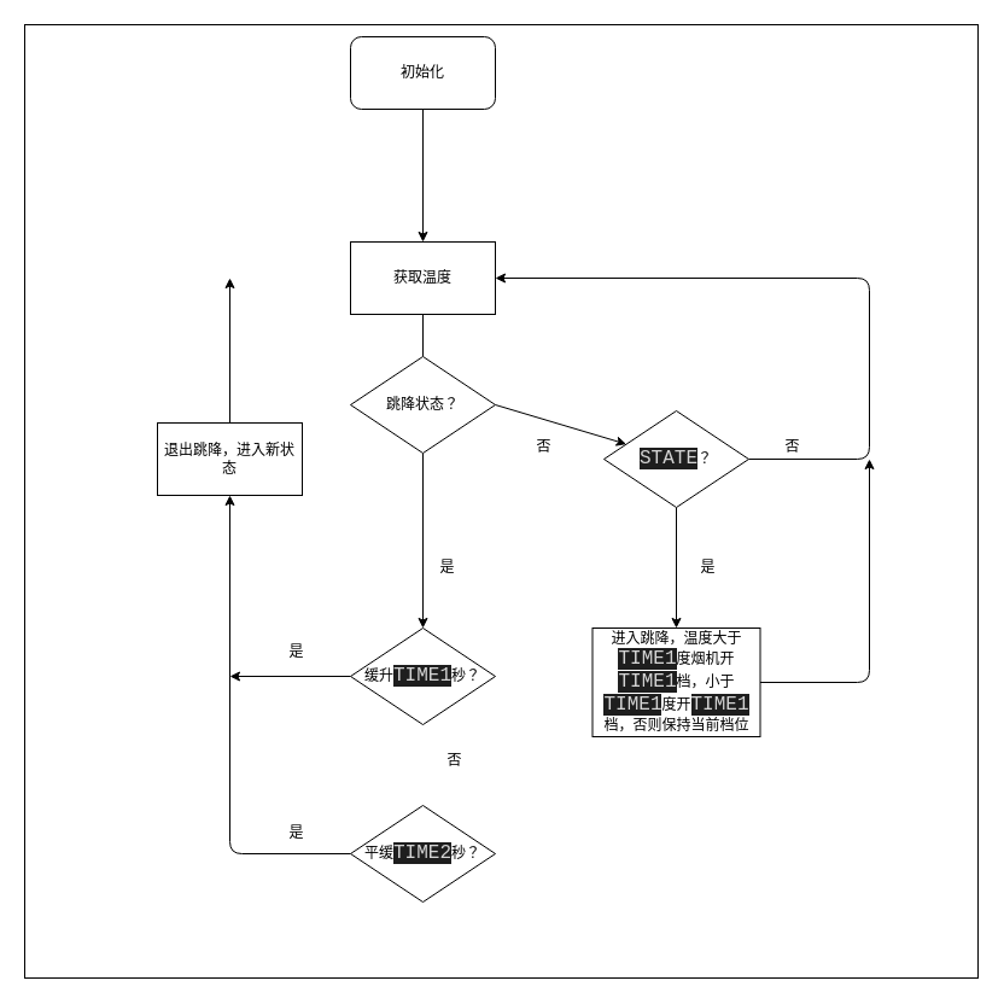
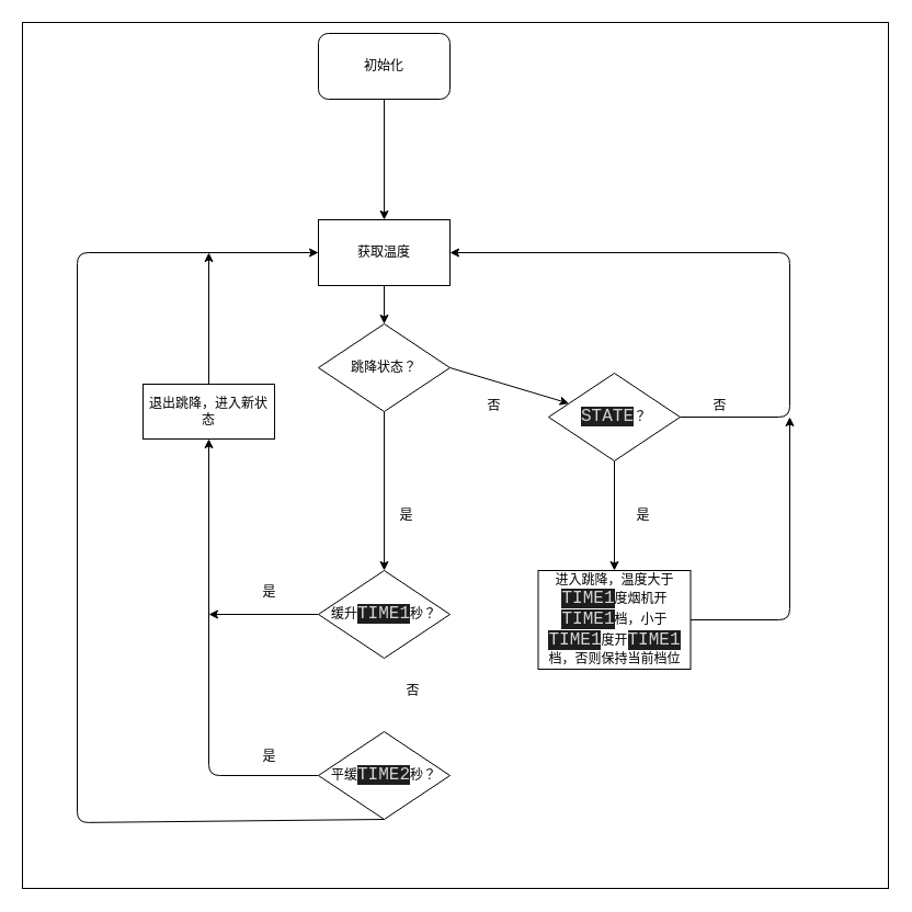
  <mxCell id="0" />
  <mxCell id="1" parent="0" />
  <mxCell id="2" value="" style="rounded=0;whiteSpace=wrap;html=1;" parent="1" vertex="1"><mxGeometry x="20" y="20" width="790" height="790" as="geometry" /></mxCell>
  <mxCell id="3" style="edgeStyle=none;html=1;exitX=0.5;exitY=1;exitDx=0;exitDy=0;" parent="1" source="4" target="6" edge="1"><mxGeometry relative="1" as="geometry" /></mxCell>
  <mxCell id="4" value="初始化" style="rounded=1;whiteSpace=wrap;html=1;" parent="1" vertex="1"><mxGeometry x="290" y="30" width="120" height="60" as="geometry" /></mxCell>
- <mxCell id="5" style="edgeStyle=none;html=1;exitX=0.5;exitY=1;exitDx=0;exitDy=0;endArrow=none;" parent="1" source="6" target="14" edge="1"><mxGeometry relative="1" as="geometry" /></mxCell>
+ <mxCell id="5" style="edgeStyle=none;html=1;exitX=0.5;exitY=1;exitDx=0;exitDy=0;" parent="1" source="6" target="14" edge="1"><mxGeometry relative="1" as="geometry" /></mxCell>
  <mxCell id="6" value="获取温度" style="rounded=0;whiteSpace=wrap;html=1;" parent="1" vertex="1"><mxGeometry x="290" y="200" width="120" height="60" as="geometry" /></mxCell>
  <mxCell id="7" style="edgeStyle=none;html=1;exitX=1;exitY=0.5;exitDx=0;exitDy=0;entryX=1;entryY=0.5;entryDx=0;entryDy=0;" parent="1" source="9" target="6" edge="1"><mxGeometry relative="1" as="geometry"><Array as="points"><mxPoint x="720" y="380" /><mxPoint x="720" y="230" /></Array></mxGeometry></mxCell>
  <mxCell id="8" style="edgeStyle=none;html=1;exitX=0.5;exitY=1;exitDx=0;exitDy=0;entryX=0.5;entryY=0;entryDx=0;entryDy=0;" parent="1" source="9" target="11" edge="1"><mxGeometry relative="1" as="geometry"><mxPoint x="560" y="460" as="targetPoint" /></mxGeometry></mxCell>
  <mxCell id="9" value="&lt;span style=&quot;background-color: rgb(30 , 30 , 30) ; color: rgb(212 , 212 , 212) ; font-family: &amp;#34;consolas&amp;#34; , &amp;#34;courier new&amp;#34; , monospace ; font-size: 16px&quot;&gt;STATE&lt;/span&gt;？" style="rhombus;whiteSpace=wrap;html=1;" parent="1" vertex="1"><mxGeometry x="500" y="340" width="120" height="80" as="geometry" /></mxCell>
  <mxCell id="10" style="edgeStyle=none;html=1;exitX=1;exitY=0.5;exitDx=0;exitDy=0;" parent="1" source="11" edge="1"><mxGeometry relative="1" as="geometry"><mxPoint x="720" y="380" as="targetPoint" /><Array as="points"><mxPoint x="720" y="565" /></Array></mxGeometry></mxCell>
  <mxCell id="11" value="进入跳降，温度大于&lt;span style=&quot;background-color: rgb(30 , 30 , 30) ; color: rgb(212 , 212 , 212) ; font-family: &amp;#34;consolas&amp;#34; , &amp;#34;courier new&amp;#34; , monospace ; font-size: 16px&quot;&gt;TIME1&lt;/span&gt;&lt;span&gt;度烟机开&lt;/span&gt;&lt;span style=&quot;background-color: rgb(30 , 30 , 30) ; color: rgb(212 , 212 , 212) ; font-family: &amp;#34;consolas&amp;#34; , &amp;#34;courier new&amp;#34; , monospace ; font-size: 16px&quot;&gt;TIME1&lt;/span&gt;&lt;span&gt;档，小于&lt;/span&gt;&lt;span style=&quot;background-color: rgb(30 , 30 , 30) ; color: rgb(212 , 212 , 212) ; font-family: &amp;#34;consolas&amp;#34; , &amp;#34;courier new&amp;#34; , monospace ; font-size: 16px&quot;&gt;TIME1&lt;/span&gt;&lt;span&gt;度开&lt;/span&gt;&lt;span style=&quot;background-color: rgb(30 , 30 , 30) ; color: rgb(212 , 212 , 212) ; font-family: &amp;#34;consolas&amp;#34; , &amp;#34;courier new&amp;#34; , monospace ; font-size: 16px&quot;&gt;TIME1&lt;/span&gt;&lt;span&gt;档，否则保持当前档位&lt;/span&gt;" style="rounded=0;whiteSpace=wrap;html=1;" parent="1" vertex="1"><mxGeometry x="490.5" y="520" width="139" height="90" as="geometry" /></mxCell>
  <mxCell id="12" style="edgeStyle=none;html=1;exitX=1;exitY=0.5;exitDx=0;exitDy=0;" parent="1" source="14" target="9" edge="1"><mxGeometry relative="1" as="geometry" /></mxCell>
  <mxCell id="13" style="edgeStyle=none;html=1;exitX=0.5;exitY=1;exitDx=0;exitDy=0;" parent="1" source="14" target="16" edge="1"><mxGeometry relative="1" as="geometry" /></mxCell>
  <mxCell id="14" value="跳降状态？" style="rhombus;whiteSpace=wrap;html=1;" parent="1" vertex="1"><mxGeometry x="290" y="295" width="120" height="80" as="geometry" /></mxCell>
  <mxCell id="15" style="edgeStyle=none;html=1;exitX=0;exitY=0.5;exitDx=0;exitDy=0;" parent="1" source="16" edge="1"><mxGeometry relative="1" as="geometry"><mxPoint x="190" y="560" as="targetPoint" /></mxGeometry></mxCell>
  <mxCell id="16" value="缓升&lt;span style=&quot;background-color: rgb(30 , 30 , 30) ; color: rgb(212 , 212 , 212) ; font-family: &amp;#34;consolas&amp;#34; , &amp;#34;courier new&amp;#34; , monospace ; font-size: 16px&quot;&gt;TIME1&lt;/span&gt;&lt;span&gt;秒？&lt;/span&gt;" style="rhombus;whiteSpace=wrap;html=1;" parent="1" vertex="1"><mxGeometry x="290" y="520" width="120" height="80" as="geometry" /></mxCell>
  <mxCell id="17" value="平缓&lt;span style=&quot;background-color: rgb(30 , 30 , 30) ; color: rgb(212 , 212 , 212) ; font-family: &amp;#34;consolas&amp;#34; , &amp;#34;courier new&amp;#34; , monospace ; font-size: 16px&quot;&gt;TIME2&lt;/span&gt;&lt;span&gt;秒？&lt;/span&gt;" style="rhombus;whiteSpace=wrap;html=1;" parent="1" vertex="1"><mxGeometry x="290" y="667" width="120" height="80" as="geometry" /></mxCell>
  <mxCell id="18" style="edgeStyle=none;html=1;exitX=0;exitY=0.5;exitDx=0;exitDy=0;entryX=0.5;entryY=1;entryDx=0;entryDy=0;" parent="1" source="17" target="21" edge="1"><mxGeometry relative="1" as="geometry"><Array as="points"><mxPoint x="190" y="707" /></Array><mxPoint x="290" y="980" as="sourcePoint" /></mxGeometry></mxCell>
+ <mxCell id="19" style="edgeStyle=none;html=1;exitX=0.5;exitY=1;exitDx=0;exitDy=0;entryX=0;entryY=0.5;entryDx=0;entryDy=0;" parent="1" source="17" target="6" edge="1"><mxGeometry relative="1" as="geometry"><Array as="points"><mxPoint x="70" y="750" /><mxPoint x="70" y="230" /></Array><mxPoint x="290" y="1120" as="sourcePoint" /></mxGeometry></mxCell>
  <mxCell id="20" style="edgeStyle=none;html=1;exitX=0.5;exitY=0;exitDx=0;exitDy=0;" parent="1" source="21" edge="1"><mxGeometry relative="1" as="geometry"><mxPoint x="190" y="230" as="targetPoint" /></mxGeometry></mxCell>
- <mxCell id="21" value="退出跳降，进入新状态" style="rounded=0;whiteSpace=wrap;html=1;" parent="1" vertex="1"><mxGeometry x="130" y="350" width="120" height="60" as="geometry" /></mxCell>
+ <mxCell id="21" value="退出跳降，进入新状态" style="rounded=0;whiteSpace=wrap;html=1;" parent="1" vertex="1"><mxGeometry x="130" y="350" width="120" height="50" as="geometry" /></mxCell>
  <mxCell id="22" value="否" style="text;html=1;align=center;verticalAlign=middle;resizable=0;points=[];autosize=1;strokeColor=none;fillColor=none;" parent="1" vertex="1"><mxGeometry x="435" y="360" width="30" height="20" as="geometry" /></mxCell>
  <mxCell id="23" value="是" style="text;html=1;align=center;verticalAlign=middle;resizable=0;points=[];autosize=1;strokeColor=none;fillColor=none;" parent="1" vertex="1"><mxGeometry x="355" y="460" width="30" height="20" as="geometry" /></mxCell>
  <mxCell id="24" value="是" style="text;html=1;align=center;verticalAlign=middle;resizable=0;points=[];autosize=1;strokeColor=none;fillColor=none;" parent="1" vertex="1"><mxGeometry x="230" y="530" width="30" height="20" as="geometry" /></mxCell>
  <mxCell id="25" value="是" style="text;html=1;align=center;verticalAlign=middle;resizable=0;points=[];autosize=1;strokeColor=none;fillColor=none;" parent="1" vertex="1"><mxGeometry x="230" y="680" width="30" height="20" as="geometry" /></mxCell>
  <mxCell id="26" value="否" style="text;html=1;align=center;verticalAlign=middle;resizable=0;points=[];autosize=1;strokeColor=none;fillColor=none;" parent="1" vertex="1"><mxGeometry x="361" y="620" width="30" height="20" as="geometry" /></mxCell>
  <mxCell id="27" value="否" style="text;html=1;align=center;verticalAlign=middle;resizable=0;points=[];autosize=1;strokeColor=none;fillColor=none;" parent="1" vertex="1"><mxGeometry x="641" y="360" width="30" height="20" as="geometry" /></mxCell>
  <mxCell id="28" value="是" style="text;html=1;align=center;verticalAlign=middle;resizable=0;points=[];autosize=1;strokeColor=none;fillColor=none;" parent="1" vertex="1"><mxGeometry x="571" y="460" width="30" height="20" as="geometry" /></mxCell>
